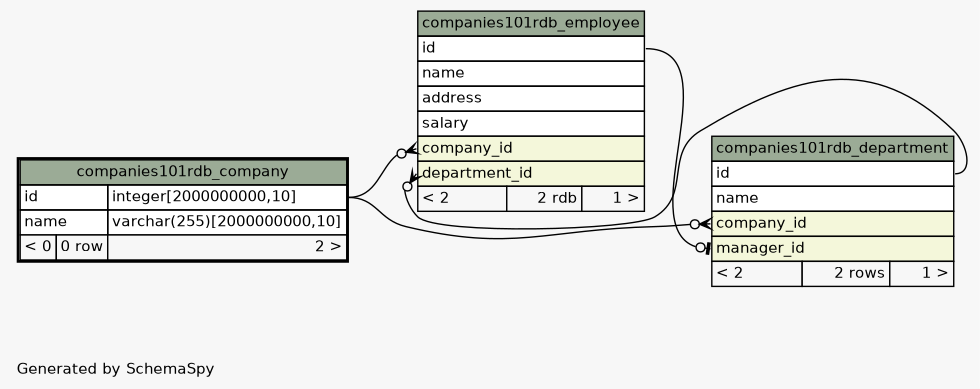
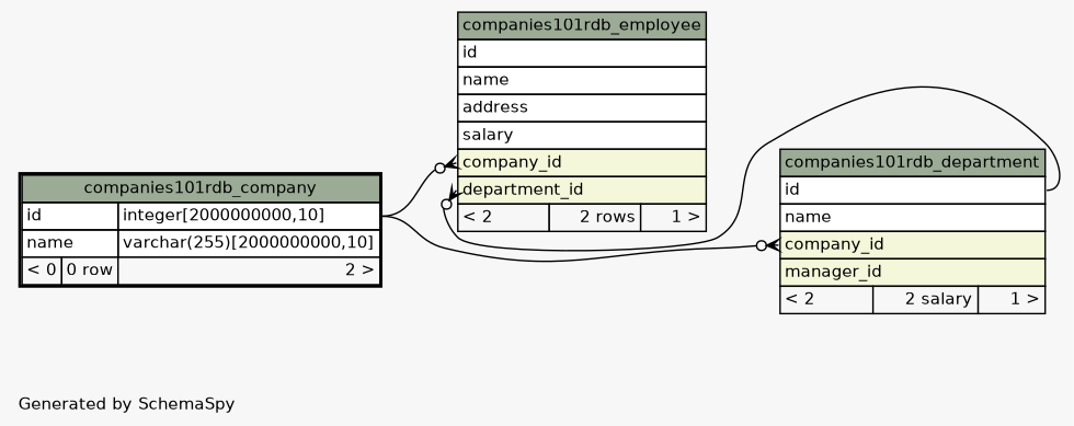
  digraph {
    bgcolor="#f7f7f7"
    fontname=Helvetica
    fontsize=11
    label="\nGenerated by SchemaSpy"
    labeljust=l
    nodesep=0.18
    rankdir=RL
    ranksep=0.46
    node [fontname=Helvetica fontsize=11 shape=plaintext]
    edge [arrowhead=none arrowsize=0.8 arrowtail=crowodot dir=back headport="id.type:e" tailport="company_id:w"]
-   n1 [label=<     <TABLE BORDER="0" CELLBORDER="1" CELLSPACING="0" BGCOLOR="#ffffff">       <TR><TD COLSPAN="3" BGCOLOR="#9bab96" ALIGN="CENTER">companies101rdb_department</TD></TR>       <TR><TD PORT="id" COLSPAN="3" ALIGN="LEFT">id</TD></TR>       <TR><TD PORT="name" COLSPAN="3" ALIGN="LEFT">name</TD></TR>       <TR><TD PORT="company_id" COLSPAN="3" BGCOLOR="#f4f7da" ALIGN="LEFT">company_id</TD></TR>       <TR><TD PORT="manager_id" COLSPAN="3" BGCOLOR="#f4f7da" ALIGN="LEFT">manager_id</TD></TR>       <TR><TD ALIGN="LEFT" BGCOLOR="#f7f7f7">&lt; 2</TD><TD ALIGN="RIGHT" BGCOLOR="#f7f7f7">2 rows</TD><TD ALIGN="RIGHT" BGCOLOR="#f7f7f7">1 &gt;</TD></TR>     </TABLE>>]
+   n1 [label=<     <TABLE BORDER="0" CELLBORDER="1" CELLSPACING="0" BGCOLOR="#ffffff">       <TR><TD COLSPAN="3" BGCOLOR="#9bab96" ALIGN="CENTER">companies101rdb_department</TD></TR>       <TR><TD PORT="id" COLSPAN="3" ALIGN="LEFT">id</TD></TR>       <TR><TD PORT="name" COLSPAN="3" ALIGN="LEFT">name</TD></TR>       <TR><TD PORT="company_id" COLSPAN="3" BGCOLOR="#f4f7da" ALIGN="LEFT">company_id</TD></TR>       <TR><TD PORT="manager_id" COLSPAN="3" BGCOLOR="#f4f7da" ALIGN="LEFT">manager_id</TD></TR>       <TR><TD ALIGN="LEFT" BGCOLOR="#f7f7f7">&lt; 2</TD><TD ALIGN="RIGHT" BGCOLOR="#f7f7f7">2 salary</TD><TD ALIGN="RIGHT" BGCOLOR="#f7f7f7">1 &gt;</TD></TR>     </TABLE>>]
    n2 [label=<     <TABLE BORDER="2" CELLBORDER="1" CELLSPACING="0" BGCOLOR="#ffffff">       <TR><TD COLSPAN="3" BGCOLOR="#9bab96" ALIGN="CENTER">companies101rdb_company</TD></TR>       <TR><TD PORT="id" COLSPAN="2" ALIGN="LEFT">id</TD><TD PORT="id.type" ALIGN="LEFT">integer[2000000000,10]</TD></TR>       <TR><TD PORT="name" COLSPAN="2" ALIGN="LEFT">name</TD><TD PORT="name.type" ALIGN="LEFT">varchar(255)[2000000000,10]</TD></TR>       <TR><TD ALIGN="LEFT" BGCOLOR="#f7f7f7">&lt; 0</TD><TD ALIGN="RIGHT" BGCOLOR="#f7f7f7">0 row</TD><TD ALIGN="RIGHT" BGCOLOR="#f7f7f7">2 &gt;</TD></TR>     </TABLE>>]
-   n3 [label=<     <TABLE BORDER="0" CELLBORDER="1" CELLSPACING="0" BGCOLOR="#ffffff">       <TR><TD COLSPAN="3" BGCOLOR="#9bab96" ALIGN="CENTER">companies101rdb_employee</TD></TR>       <TR><TD PORT="id" COLSPAN="3" ALIGN="LEFT">id</TD></TR>       <TR><TD PORT="name" COLSPAN="3" ALIGN="LEFT">name</TD></TR>       <TR><TD PORT="address" COLSPAN="3" ALIGN="LEFT">address</TD></TR>       <TR><TD PORT="salary" COLSPAN="3" ALIGN="LEFT">salary</TD></TR>       <TR><TD PORT="company_id" COLSPAN="3" BGCOLOR="#f4f7da" ALIGN="LEFT">company_id</TD></TR>       <TR><TD PORT="department_id" COLSPAN="3" BGCOLOR="#f4f7da" ALIGN="LEFT">department_id</TD></TR>       <TR><TD ALIGN="LEFT" BGCOLOR="#f7f7f7">&lt; 2</TD><TD ALIGN="RIGHT" BGCOLOR="#f7f7f7">2 rdb</TD><TD ALIGN="RIGHT" BGCOLOR="#f7f7f7">1 &gt;</TD></TR>     </TABLE>>]
+   n3 [label=<     <TABLE BORDER="0" CELLBORDER="1" CELLSPACING="0" BGCOLOR="#ffffff">       <TR><TD COLSPAN="3" BGCOLOR="#9bab96" ALIGN="CENTER">companies101rdb_employee</TD></TR>       <TR><TD PORT="id" COLSPAN="3" ALIGN="LEFT">id</TD></TR>       <TR><TD PORT="name" COLSPAN="3" ALIGN="LEFT">name</TD></TR>       <TR><TD PORT="address" COLSPAN="3" ALIGN="LEFT">address</TD></TR>       <TR><TD PORT="salary" COLSPAN="3" ALIGN="LEFT">salary</TD></TR>       <TR><TD PORT="company_id" COLSPAN="3" BGCOLOR="#f4f7da" ALIGN="LEFT">company_id</TD></TR>       <TR><TD PORT="department_id" COLSPAN="3" BGCOLOR="#f4f7da" ALIGN="LEFT">department_id</TD></TR>       <TR><TD ALIGN="LEFT" BGCOLOR="#f7f7f7">&lt; 2</TD><TD ALIGN="RIGHT" BGCOLOR="#f7f7f7">2 rows</TD><TD ALIGN="RIGHT" BGCOLOR="#f7f7f7">1 &gt;</TD></TR>     </TABLE>>]
    n1 -> n2
-   n1 -> n3 [arrowtail=teeodot headport="id:e" tailport="manager_id:w"]
    n3 -> n1 [headport="id:e" tailport="department_id:w"]
    n3 -> n2
  }
